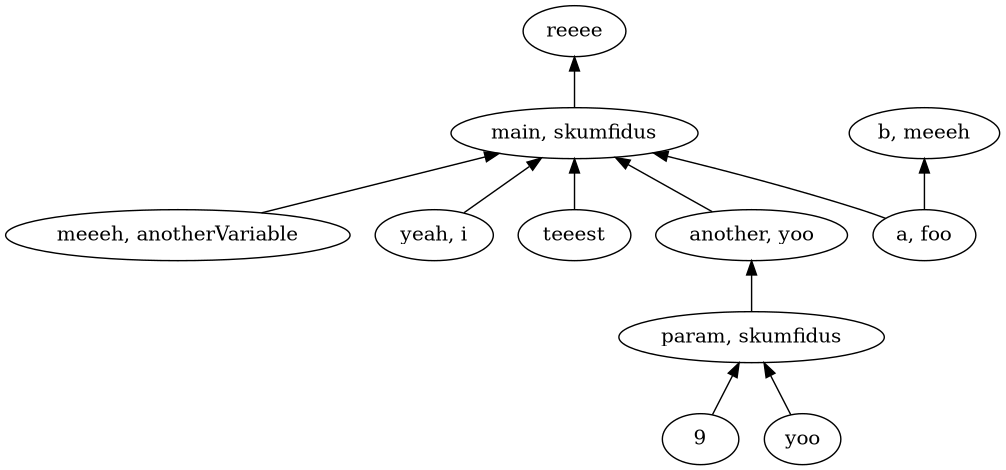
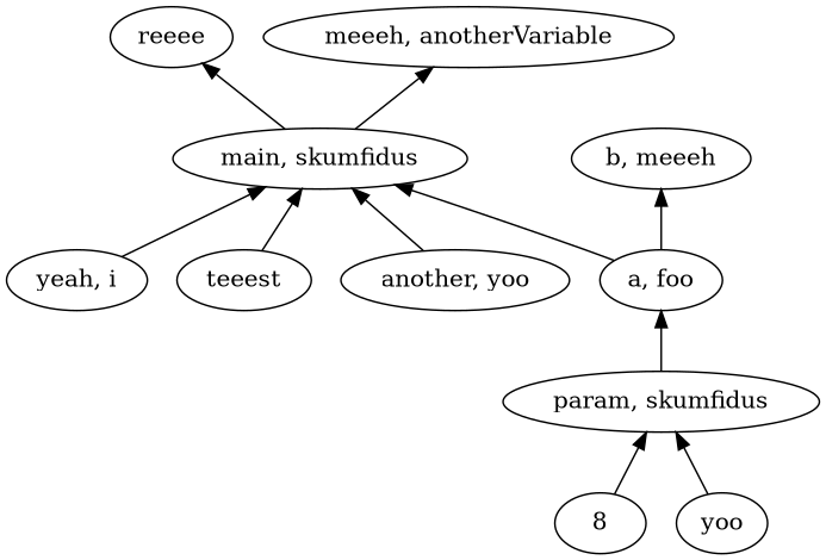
  digraph {
    rankdir=BT
    n1 [label="main, skumfidus"]
    n2 [label=reeee]
    n3 [label="a, foo"]
    n4 [label="b, meeeh"]
    n5 [label="meeeh, anotherVariable"]
    n6 [label="yeah, i"]
    n7 [label=teeest]
    n8 [label="another, yoo"]
    n9 [label="param, skumfidus"]
-   9
+   9 [label=8]
    n11 [label=yoo]
    n1 -> n2
    n3 -> n1
    n3 -> n4
-   n5 -> n1
+   n1 -> n5
    n6 -> n1
    n7 -> n1
    n8 -> n1
-   n9 -> n8
+   n9 -> n3
    9 -> n9
    n11 -> n9
  }
